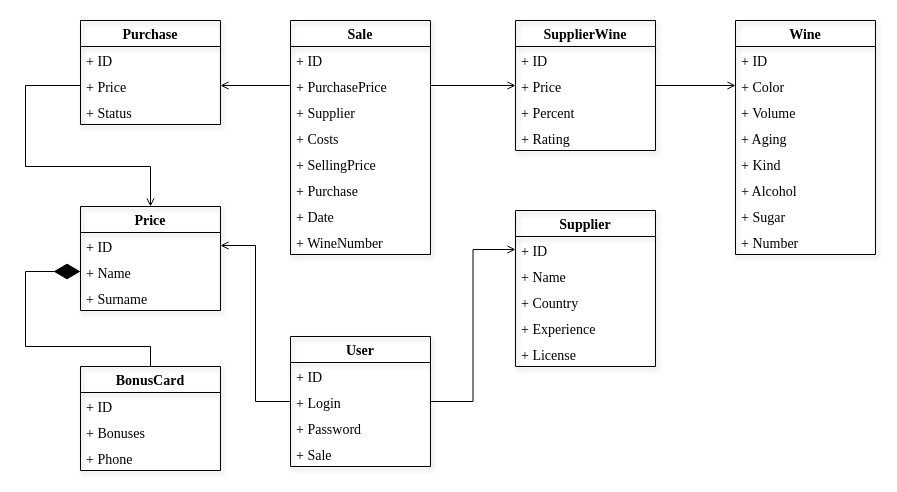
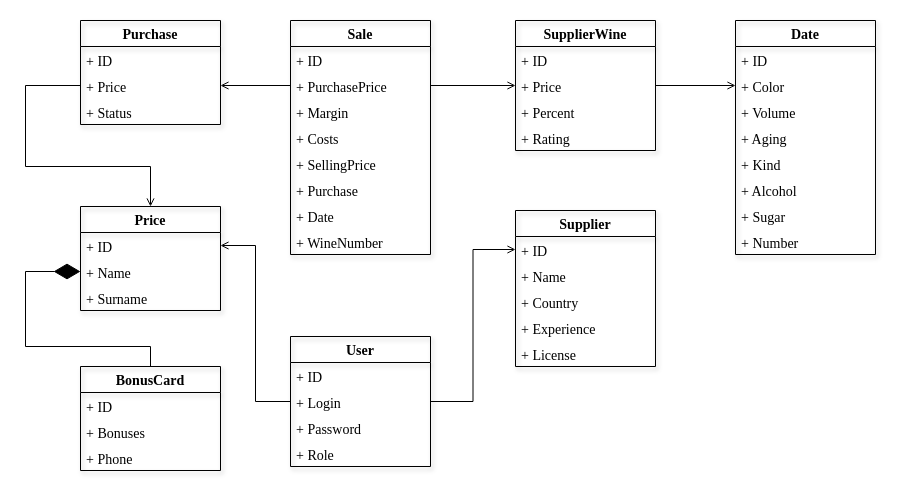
  <mxCell id="0" />
  <mxCell id="1" parent="0" />
  <mxCell id="2" value="BonusCard" style="swimlane;fontStyle=1;childLayout=stackLayout;horizontal=1;startSize=26;fillColor=none;horizontalStack=0;resizeParent=1;resizeParentMax=0;resizeLast=0;collapsible=1;marginBottom=0;fontSize=14;fontFamily=Times New Roman;shadow=1;" parent="1" vertex="1"><mxGeometry x="75" y="366" width="140" height="104" as="geometry" /></mxCell>
  <mxCell id="3" value="+ ID" style="text;strokeColor=none;fillColor=none;align=left;verticalAlign=top;spacingLeft=4;spacingRight=4;overflow=hidden;rotatable=0;points=[[0,0.5],[1,0.5]];portConstraint=eastwest;fontSize=14;fontFamily=Times New Roman;shadow=1;" parent="2" vertex="1"><mxGeometry y="26" width="140" height="26" as="geometry" /></mxCell>
  <mxCell id="4" value="+ Bonuses" style="text;strokeColor=none;fillColor=none;align=left;verticalAlign=top;spacingLeft=4;spacingRight=4;overflow=hidden;rotatable=0;points=[[0,0.5],[1,0.5]];portConstraint=eastwest;fontSize=14;fontFamily=Times New Roman;shadow=1;" parent="2" vertex="1"><mxGeometry y="52" width="140" height="26" as="geometry" /></mxCell>
  <mxCell id="5" value="+ Phone" style="text;strokeColor=none;fillColor=none;align=left;verticalAlign=top;spacingLeft=4;spacingRight=4;overflow=hidden;rotatable=0;points=[[0,0.5],[1,0.5]];portConstraint=eastwest;fontSize=14;fontFamily=Times New Roman;shadow=1;" vertex="1" parent="2"><mxGeometry y="78" width="140" height="26" as="geometry" /></mxCell>
  <mxCell id="6" value="Price" style="swimlane;fontStyle=1;childLayout=stackLayout;horizontal=1;startSize=26;fillColor=none;horizontalStack=0;resizeParent=1;resizeParentMax=0;resizeLast=0;collapsible=1;marginBottom=0;fontSize=14;fontFamily=Times New Roman;shadow=1;" parent="1" vertex="1"><mxGeometry x="75" y="206" width="140" height="104" as="geometry" /></mxCell>
  <mxCell id="7" value="+ ID" style="text;strokeColor=none;fillColor=none;align=left;verticalAlign=top;spacingLeft=4;spacingRight=4;overflow=hidden;rotatable=0;points=[[0,0.5],[1,0.5]];portConstraint=eastwest;fontSize=14;fontFamily=Times New Roman;shadow=1;" parent="6" vertex="1"><mxGeometry y="26" width="140" height="26" as="geometry" /></mxCell>
  <mxCell id="8" value="+ Name&#10;" style="text;strokeColor=none;fillColor=none;align=left;verticalAlign=top;spacingLeft=4;spacingRight=4;overflow=hidden;rotatable=0;points=[[0,0.5],[1,0.5]];portConstraint=eastwest;fontSize=14;fontFamily=Times New Roman;shadow=1;" parent="6" vertex="1"><mxGeometry y="52" width="140" height="26" as="geometry" /></mxCell>
  <mxCell id="9" value="+ Surname&#10;" style="text;strokeColor=none;fillColor=none;align=left;verticalAlign=top;spacingLeft=4;spacingRight=4;overflow=hidden;rotatable=0;points=[[0,0.5],[1,0.5]];portConstraint=eastwest;fontSize=14;fontFamily=Times New Roman;shadow=1;" parent="6" vertex="1"><mxGeometry y="78" width="140" height="26" as="geometry" /></mxCell>
  <mxCell id="10" value="Purchase" style="swimlane;fontStyle=1;childLayout=stackLayout;horizontal=1;startSize=26;fillColor=none;horizontalStack=0;resizeParent=1;resizeParentMax=0;resizeLast=0;collapsible=1;marginBottom=0;fontSize=14;fontFamily=Times New Roman;shadow=1;" parent="1" vertex="1"><mxGeometry x="75" y="20" width="140" height="104" as="geometry" /></mxCell>
  <mxCell id="11" value="+ ID" style="text;strokeColor=none;fillColor=none;align=left;verticalAlign=top;spacingLeft=4;spacingRight=4;overflow=hidden;rotatable=0;points=[[0,0.5],[1,0.5]];portConstraint=eastwest;fontSize=14;fontFamily=Times New Roman;shadow=1;" parent="10" vertex="1"><mxGeometry y="26" width="140" height="26" as="geometry" /></mxCell>
  <mxCell id="12" value="+ Price" style="text;strokeColor=none;fillColor=none;align=left;verticalAlign=top;spacingLeft=4;spacingRight=4;overflow=hidden;rotatable=0;points=[[0,0.5],[1,0.5]];portConstraint=eastwest;fontSize=14;fontFamily=Times New Roman;shadow=1;" parent="10" vertex="1"><mxGeometry y="52" width="140" height="26" as="geometry" /></mxCell>
  <mxCell id="13" value="+ Status" style="text;strokeColor=none;fillColor=none;align=left;verticalAlign=top;spacingLeft=4;spacingRight=4;overflow=hidden;rotatable=0;points=[[0,0.5],[1,0.5]];portConstraint=eastwest;fontSize=14;fontFamily=Times New Roman;shadow=1;" vertex="1" parent="10"><mxGeometry y="78" width="140" height="26" as="geometry" /></mxCell>
  <mxCell id="14" value="Sale" style="swimlane;fontStyle=1;childLayout=stackLayout;horizontal=1;startSize=26;fillColor=none;horizontalStack=0;resizeParent=1;resizeParentMax=0;resizeLast=0;collapsible=1;marginBottom=0;fontSize=14;fontFamily=Times New Roman;shadow=1;" parent="1" vertex="1"><mxGeometry x="285" y="20" width="140" height="234" as="geometry" /></mxCell>
  <mxCell id="15" value="+ ID" style="text;strokeColor=none;fillColor=none;align=left;verticalAlign=top;spacingLeft=4;spacingRight=4;overflow=hidden;rotatable=0;points=[[0,0.5],[1,0.5]];portConstraint=eastwest;fontSize=14;fontFamily=Times New Roman;shadow=1;" parent="14" vertex="1"><mxGeometry y="26" width="140" height="26" as="geometry" /></mxCell>
  <mxCell id="16" value="+ PurchasePrice&#10;" style="text;strokeColor=none;fillColor=none;align=left;verticalAlign=top;spacingLeft=4;spacingRight=4;overflow=hidden;rotatable=0;points=[[0,0.5],[1,0.5]];portConstraint=eastwest;fontSize=14;fontFamily=Times New Roman;shadow=1;" parent="14" vertex="1"><mxGeometry y="52" width="140" height="26" as="geometry" /></mxCell>
- <mxCell id="17" value="+ Supplier" style="text;strokeColor=none;fillColor=none;align=left;verticalAlign=top;spacingLeft=4;spacingRight=4;overflow=hidden;rotatable=0;points=[[0,0.5],[1,0.5]];portConstraint=eastwest;fontSize=14;fontFamily=Times New Roman;shadow=1;" parent="14" vertex="1"><mxGeometry y="78" width="140" height="26" as="geometry" /></mxCell>
+ <mxCell id="17" value="+ Margin" style="text;strokeColor=none;fillColor=none;align=left;verticalAlign=top;spacingLeft=4;spacingRight=4;overflow=hidden;rotatable=0;points=[[0,0.5],[1,0.5]];portConstraint=eastwest;fontSize=14;fontFamily=Times New Roman;shadow=1;" parent="14" vertex="1"><mxGeometry y="78" width="140" height="26" as="geometry" /></mxCell>
  <mxCell id="18" value="+ Costs" style="text;strokeColor=none;fillColor=none;align=left;verticalAlign=top;spacingLeft=4;spacingRight=4;overflow=hidden;rotatable=0;points=[[0,0.5],[1,0.5]];portConstraint=eastwest;fontSize=14;fontFamily=Times New Roman;shadow=1;" parent="14" vertex="1"><mxGeometry y="104" width="140" height="26" as="geometry" /></mxCell>
  <mxCell id="19" value="+ SellingPrice" style="text;strokeColor=none;fillColor=none;align=left;verticalAlign=top;spacingLeft=4;spacingRight=4;overflow=hidden;rotatable=0;points=[[0,0.5],[1,0.5]];portConstraint=eastwest;fontSize=14;fontFamily=Times New Roman;shadow=1;" parent="14" vertex="1"><mxGeometry y="130" width="140" height="26" as="geometry" /></mxCell>
  <mxCell id="20" value="+ Purchase" style="text;strokeColor=none;fillColor=none;align=left;verticalAlign=top;spacingLeft=4;spacingRight=4;overflow=hidden;rotatable=0;points=[[0,0.5],[1,0.5]];portConstraint=eastwest;fontSize=14;fontFamily=Times New Roman;shadow=1;" parent="14" vertex="1"><mxGeometry y="156" width="140" height="26" as="geometry" /></mxCell>
  <mxCell id="21" value="+ Date" style="text;strokeColor=none;fillColor=none;align=left;verticalAlign=top;spacingLeft=4;spacingRight=4;overflow=hidden;rotatable=0;points=[[0,0.5],[1,0.5]];portConstraint=eastwest;fontSize=14;fontFamily=Times New Roman;shadow=1;" parent="14" vertex="1"><mxGeometry y="182" width="140" height="26" as="geometry" /></mxCell>
  <mxCell id="22" value="+ WineNumber" style="text;strokeColor=none;fillColor=none;align=left;verticalAlign=top;spacingLeft=4;spacingRight=4;overflow=hidden;rotatable=0;points=[[0,0.5],[1,0.5]];portConstraint=eastwest;fontSize=14;fontFamily=Times New Roman;shadow=1;" vertex="1" parent="14"><mxGeometry y="208" width="140" height="26" as="geometry" /></mxCell>
- <mxCell id="23" value="Wine" style="swimlane;fontStyle=1;childLayout=stackLayout;horizontal=1;startSize=26;fillColor=none;horizontalStack=0;resizeParent=1;resizeParentMax=0;resizeLast=0;collapsible=1;marginBottom=0;fontSize=14;fontFamily=Times New Roman;shadow=1;" parent="1" vertex="1"><mxGeometry x="730" y="20" width="140" height="234" as="geometry" /></mxCell>
+ <mxCell id="23" value="Date" style="swimlane;fontStyle=1;childLayout=stackLayout;horizontal=1;startSize=26;fillColor=none;horizontalStack=0;resizeParent=1;resizeParentMax=0;resizeLast=0;collapsible=1;marginBottom=0;fontSize=14;fontFamily=Times New Roman;shadow=1;" parent="1" vertex="1"><mxGeometry x="730" y="20" width="140" height="234" as="geometry" /></mxCell>
  <mxCell id="24" value="+ ID" style="text;strokeColor=none;fillColor=none;align=left;verticalAlign=top;spacingLeft=4;spacingRight=4;overflow=hidden;rotatable=0;points=[[0,0.5],[1,0.5]];portConstraint=eastwest;fontSize=14;fontFamily=Times New Roman;shadow=1;" parent="23" vertex="1"><mxGeometry y="26" width="140" height="26" as="geometry" /></mxCell>
  <mxCell id="25" value="+ Color&#10;" style="text;strokeColor=none;fillColor=none;align=left;verticalAlign=top;spacingLeft=4;spacingRight=4;overflow=hidden;rotatable=0;points=[[0,0.5],[1,0.5]];portConstraint=eastwest;fontSize=14;fontFamily=Times New Roman;shadow=1;" parent="23" vertex="1"><mxGeometry y="52" width="140" height="26" as="geometry" /></mxCell>
  <mxCell id="26" value="+ Volume" style="text;strokeColor=none;fillColor=none;align=left;verticalAlign=top;spacingLeft=4;spacingRight=4;overflow=hidden;rotatable=0;points=[[0,0.5],[1,0.5]];portConstraint=eastwest;fontSize=14;fontFamily=Times New Roman;shadow=1;" parent="23" vertex="1"><mxGeometry y="78" width="140" height="26" as="geometry" /></mxCell>
  <mxCell id="27" value="+ Aging" style="text;strokeColor=none;fillColor=none;align=left;verticalAlign=top;spacingLeft=4;spacingRight=4;overflow=hidden;rotatable=0;points=[[0,0.5],[1,0.5]];portConstraint=eastwest;fontSize=14;fontFamily=Times New Roman;shadow=1;" parent="23" vertex="1"><mxGeometry y="104" width="140" height="26" as="geometry" /></mxCell>
  <mxCell id="28" value="+ Kind" style="text;strokeColor=none;fillColor=none;align=left;verticalAlign=top;spacingLeft=4;spacingRight=4;overflow=hidden;rotatable=0;points=[[0,0.5],[1,0.5]];portConstraint=eastwest;fontSize=14;fontFamily=Times New Roman;shadow=1;" parent="23" vertex="1"><mxGeometry y="130" width="140" height="26" as="geometry" /></mxCell>
  <mxCell id="29" value="+ Alcohol" style="text;strokeColor=none;fillColor=none;align=left;verticalAlign=top;spacingLeft=4;spacingRight=4;overflow=hidden;rotatable=0;points=[[0,0.5],[1,0.5]];portConstraint=eastwest;fontSize=14;fontFamily=Times New Roman;shadow=1;" parent="23" vertex="1"><mxGeometry y="156" width="140" height="26" as="geometry" /></mxCell>
  <mxCell id="30" value="+ Sugar" style="text;strokeColor=none;fillColor=none;align=left;verticalAlign=top;spacingLeft=4;spacingRight=4;overflow=hidden;rotatable=0;points=[[0,0.5],[1,0.5]];portConstraint=eastwest;fontSize=14;fontFamily=Times New Roman;shadow=1;" parent="23" vertex="1"><mxGeometry y="182" width="140" height="26" as="geometry" /></mxCell>
  <mxCell id="31" value="+ Number" style="text;strokeColor=none;fillColor=none;align=left;verticalAlign=top;spacingLeft=4;spacingRight=4;overflow=hidden;rotatable=0;points=[[0,0.5],[1,0.5]];portConstraint=eastwest;fontSize=14;fontFamily=Times New Roman;shadow=1;" vertex="1" parent="23"><mxGeometry y="208" width="140" height="26" as="geometry" /></mxCell>
  <mxCell id="32" value="Supplier" style="swimlane;fontStyle=1;childLayout=stackLayout;horizontal=1;startSize=26;fillColor=none;horizontalStack=0;resizeParent=1;resizeParentMax=0;resizeLast=0;collapsible=1;marginBottom=0;fontSize=14;fontFamily=Times New Roman;shadow=1;" parent="1" vertex="1"><mxGeometry x="510" y="210" width="140" height="156" as="geometry" /></mxCell>
  <mxCell id="33" value="+ ID" style="text;strokeColor=none;fillColor=none;align=left;verticalAlign=top;spacingLeft=4;spacingRight=4;overflow=hidden;rotatable=0;points=[[0,0.5],[1,0.5]];portConstraint=eastwest;fontSize=14;fontFamily=Times New Roman;shadow=1;" parent="32" vertex="1"><mxGeometry y="26" width="140" height="26" as="geometry" /></mxCell>
  <mxCell id="34" value="+ Name&#10;" style="text;strokeColor=none;fillColor=none;align=left;verticalAlign=top;spacingLeft=4;spacingRight=4;overflow=hidden;rotatable=0;points=[[0,0.5],[1,0.5]];portConstraint=eastwest;fontSize=14;fontFamily=Times New Roman;shadow=1;" parent="32" vertex="1"><mxGeometry y="52" width="140" height="26" as="geometry" /></mxCell>
  <mxCell id="35" value="+ Country&#10;" style="text;strokeColor=none;fillColor=none;align=left;verticalAlign=top;spacingLeft=4;spacingRight=4;overflow=hidden;rotatable=0;points=[[0,0.5],[1,0.5]];portConstraint=eastwest;fontSize=14;fontFamily=Times New Roman;shadow=1;" parent="32" vertex="1"><mxGeometry y="78" width="140" height="26" as="geometry" /></mxCell>
  <mxCell id="36" value="+ Experience" style="text;strokeColor=none;fillColor=none;align=left;verticalAlign=top;spacingLeft=4;spacingRight=4;overflow=hidden;rotatable=0;points=[[0,0.5],[1,0.5]];portConstraint=eastwest;fontSize=14;fontFamily=Times New Roman;shadow=1;" parent="32" vertex="1"><mxGeometry y="104" width="140" height="26" as="geometry" /></mxCell>
  <mxCell id="37" value="+ License" style="text;strokeColor=none;fillColor=none;align=left;verticalAlign=top;spacingLeft=4;spacingRight=4;overflow=hidden;rotatable=0;points=[[0,0.5],[1,0.5]];portConstraint=eastwest;fontSize=14;fontFamily=Times New Roman;shadow=1;" parent="32" vertex="1"><mxGeometry y="130" width="140" height="26" as="geometry" /></mxCell>
  <mxCell id="38" style="edgeStyle=orthogonalEdgeStyle;rounded=0;orthogonalLoop=1;jettySize=auto;html=1;exitX=1;exitY=0.5;exitDx=0;exitDy=0;fontFamily=Times New Roman;fontSize=14;endArrow=open;endFill=0;entryX=0;entryY=0.5;entryDx=0;entryDy=0;" parent="1" source="16" target="49" edge="1"><mxGeometry relative="1" as="geometry"><mxPoint x="460" y="36" as="targetPoint" /></mxGeometry></mxCell>
  <mxCell id="39" style="edgeStyle=orthogonalEdgeStyle;rounded=0;orthogonalLoop=1;jettySize=auto;html=1;exitX=0;exitY=0.5;exitDx=0;exitDy=0;entryX=1;entryY=0.5;entryDx=0;entryDy=0;fontFamily=Times New Roman;fontSize=14;endArrow=open;endFill=0;" parent="1" source="16" target="12" edge="1"><mxGeometry relative="1" as="geometry" /></mxCell>
  <mxCell id="40" value="" style="endArrow=diamondThin;endFill=1;endSize=24;html=1;rounded=0;fontFamily=Times New Roman;fontSize=14;exitX=0.5;exitY=0;exitDx=0;exitDy=0;entryX=0;entryY=0.5;entryDx=0;entryDy=0;" parent="1" source="2" target="8" edge="1"><mxGeometry width="160" relative="1" as="geometry"><mxPoint x="345" y="310" as="sourcePoint" /><mxPoint x="200" y="306" as="targetPoint" /><Array as="points"><mxPoint x="145" y="346" /><mxPoint x="20" y="346" /><mxPoint x="20" y="271" /></Array></mxGeometry></mxCell>
  <mxCell id="41" style="edgeStyle=orthogonalEdgeStyle;rounded=0;orthogonalLoop=1;jettySize=auto;html=1;exitX=0;exitY=0.5;exitDx=0;exitDy=0;entryX=0.5;entryY=0;entryDx=0;entryDy=0;fontFamily=Times New Roman;fontSize=14;endArrow=open;endFill=0;" parent="1" source="12" target="6" edge="1"><mxGeometry relative="1" as="geometry"><Array as="points"><mxPoint x="20" y="85" /><mxPoint x="20" y="166" /><mxPoint x="145" y="166" /></Array></mxGeometry></mxCell>
  <mxCell id="42" value="User" style="swimlane;fontStyle=1;childLayout=stackLayout;horizontal=1;startSize=26;fillColor=none;horizontalStack=0;resizeParent=1;resizeParentMax=0;resizeLast=0;collapsible=1;marginBottom=0;fontSize=14;fontFamily=Times New Roman;shadow=1;" vertex="1" parent="1"><mxGeometry x="285" y="336" width="140" height="130" as="geometry" /></mxCell>
  <mxCell id="43" value="+ ID" style="text;strokeColor=none;fillColor=none;align=left;verticalAlign=top;spacingLeft=4;spacingRight=4;overflow=hidden;rotatable=0;points=[[0,0.5],[1,0.5]];portConstraint=eastwest;fontSize=14;fontFamily=Times New Roman;shadow=1;" vertex="1" parent="42"><mxGeometry y="26" width="140" height="26" as="geometry" /></mxCell>
  <mxCell id="44" value="+ Login" style="text;strokeColor=none;fillColor=none;align=left;verticalAlign=top;spacingLeft=4;spacingRight=4;overflow=hidden;rotatable=0;points=[[0,0.5],[1,0.5]];portConstraint=eastwest;fontSize=14;fontFamily=Times New Roman;shadow=1;" vertex="1" parent="42"><mxGeometry y="52" width="140" height="26" as="geometry" /></mxCell>
  <mxCell id="45" value="+ Password" style="text;strokeColor=none;fillColor=none;align=left;verticalAlign=top;spacingLeft=4;spacingRight=4;overflow=hidden;rotatable=0;points=[[0,0.5],[1,0.5]];portConstraint=eastwest;fontSize=14;fontFamily=Times New Roman;shadow=1;" vertex="1" parent="42"><mxGeometry y="78" width="140" height="26" as="geometry" /></mxCell>
- <mxCell id="46" value="+ Sale" style="text;strokeColor=none;fillColor=none;align=left;verticalAlign=top;spacingLeft=4;spacingRight=4;overflow=hidden;rotatable=0;points=[[0,0.5],[1,0.5]];portConstraint=eastwest;fontSize=14;fontFamily=Times New Roman;shadow=1;" vertex="1" parent="42"><mxGeometry y="104" width="140" height="26" as="geometry" /></mxCell>
+ <mxCell id="46" value="+ Role" style="text;strokeColor=none;fillColor=none;align=left;verticalAlign=top;spacingLeft=4;spacingRight=4;overflow=hidden;rotatable=0;points=[[0,0.5],[1,0.5]];portConstraint=eastwest;fontSize=14;fontFamily=Times New Roman;shadow=1;" vertex="1" parent="42"><mxGeometry y="104" width="140" height="26" as="geometry" /></mxCell>
  <mxCell id="47" value="SupplierWine" style="swimlane;fontStyle=1;childLayout=stackLayout;horizontal=1;startSize=26;fillColor=none;horizontalStack=0;resizeParent=1;resizeParentMax=0;resizeLast=0;collapsible=1;marginBottom=0;fontSize=14;fontFamily=Times New Roman;shadow=1;" vertex="1" parent="1"><mxGeometry x="510" y="20" width="140" height="130" as="geometry" /></mxCell>
  <mxCell id="48" value="+ ID" style="text;strokeColor=none;fillColor=none;align=left;verticalAlign=top;spacingLeft=4;spacingRight=4;overflow=hidden;rotatable=0;points=[[0,0.5],[1,0.5]];portConstraint=eastwest;fontSize=14;fontFamily=Times New Roman;shadow=1;" vertex="1" parent="47"><mxGeometry y="26" width="140" height="26" as="geometry" /></mxCell>
  <mxCell id="49" value="+ Price" style="text;strokeColor=none;fillColor=none;align=left;verticalAlign=top;spacingLeft=4;spacingRight=4;overflow=hidden;rotatable=0;points=[[0,0.5],[1,0.5]];portConstraint=eastwest;fontSize=14;fontFamily=Times New Roman;shadow=1;" vertex="1" parent="47"><mxGeometry y="52" width="140" height="26" as="geometry" /></mxCell>
  <mxCell id="50" value="+ Percent&#10;" style="text;strokeColor=none;fillColor=none;align=left;verticalAlign=top;spacingLeft=4;spacingRight=4;overflow=hidden;rotatable=0;points=[[0,0.5],[1,0.5]];portConstraint=eastwest;fontSize=14;fontFamily=Times New Roman;shadow=1;" vertex="1" parent="47"><mxGeometry y="78" width="140" height="26" as="geometry" /></mxCell>
  <mxCell id="51" value="+ Rating" style="text;strokeColor=none;fillColor=none;align=left;verticalAlign=top;spacingLeft=4;spacingRight=4;overflow=hidden;rotatable=0;points=[[0,0.5],[1,0.5]];portConstraint=eastwest;fontSize=14;fontFamily=Times New Roman;shadow=1;" vertex="1" parent="47"><mxGeometry y="104" width="140" height="26" as="geometry" /></mxCell>
  <mxCell id="52" style="edgeStyle=orthogonalEdgeStyle;rounded=0;orthogonalLoop=1;jettySize=auto;html=1;exitX=1;exitY=0.5;exitDx=0;exitDy=0;entryX=0;entryY=0.5;entryDx=0;entryDy=0;endArrow=open;endFill=0;" edge="1" parent="1" source="49" target="25"><mxGeometry relative="1" as="geometry" /></mxCell>
  <mxCell id="53" style="edgeStyle=orthogonalEdgeStyle;rounded=0;orthogonalLoop=1;jettySize=auto;html=1;exitX=1;exitY=0.5;exitDx=0;exitDy=0;entryX=0;entryY=0.5;entryDx=0;entryDy=0;endArrow=open;endFill=0;" edge="1" parent="1" source="44" target="33"><mxGeometry relative="1" as="geometry" /></mxCell>
  <mxCell id="54" style="edgeStyle=orthogonalEdgeStyle;rounded=0;orthogonalLoop=1;jettySize=auto;html=1;exitX=0;exitY=0.5;exitDx=0;exitDy=0;entryX=1;entryY=0.5;entryDx=0;entryDy=0;endArrow=open;endFill=0;" edge="1" parent="1" source="44" target="7"><mxGeometry relative="1" as="geometry" /></mxCell>
